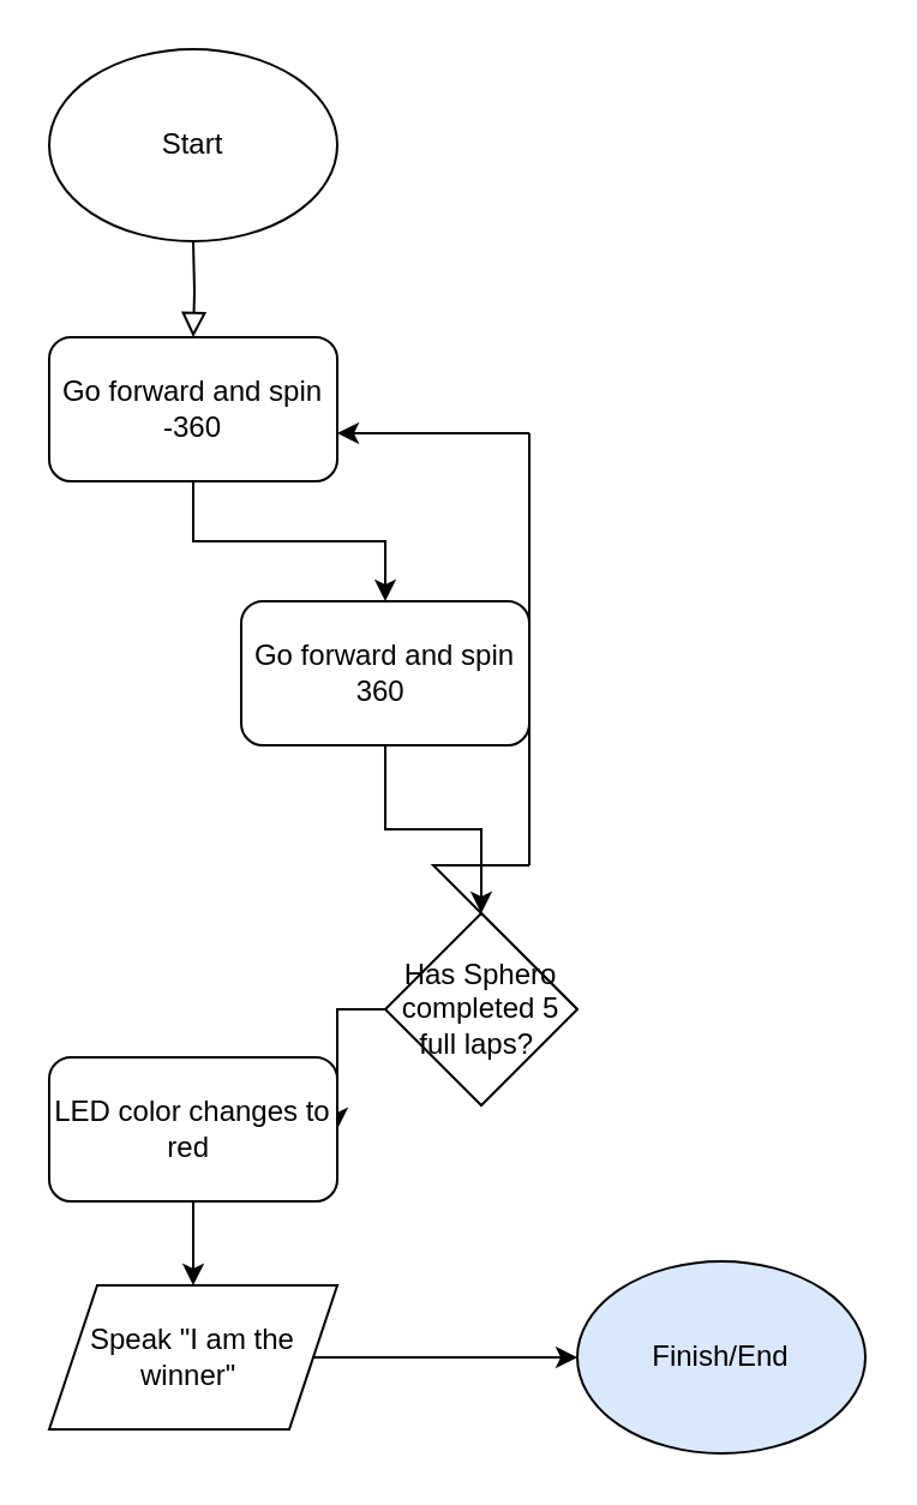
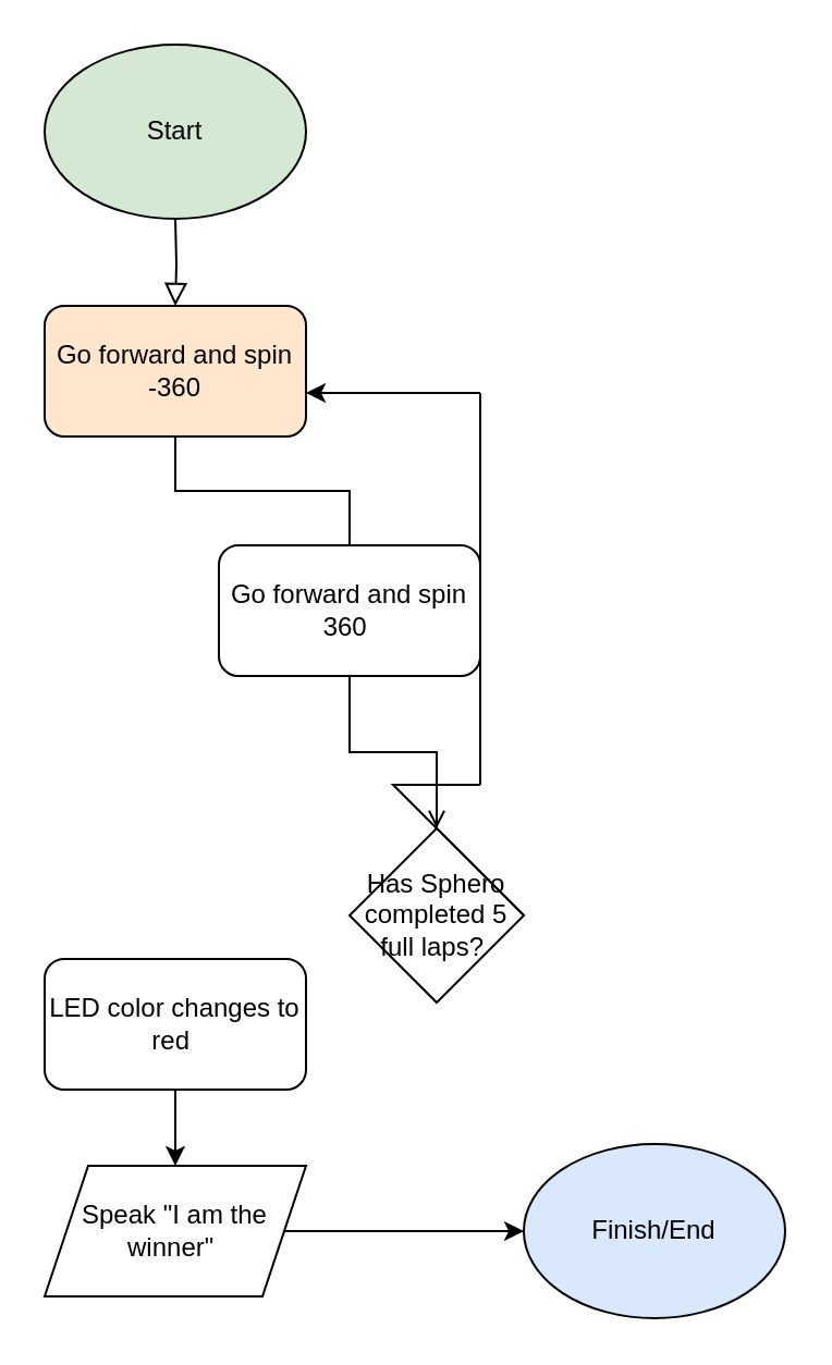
  <mxCell id="0" />
  <mxCell id="1" parent="0" />
  <mxCell id="2" value="" style="rounded=0;html=1;jettySize=auto;orthogonalLoop=1;fontSize=11;endArrow=block;endFill=0;endSize=8;strokeWidth=1;shadow=0;labelBackgroundColor=none;edgeStyle=orthogonalEdgeStyle;entryX=0.5;entryY=0;entryDx=0;entryDy=0;" parent="1" target="5" edge="1"><mxGeometry relative="1" as="geometry"><mxPoint x="80" y="100" as="sourcePoint" /><mxPoint x="80" y="130" as="targetPoint" /></mxGeometry></mxCell>
- <mxCell id="3" value="Start" style="ellipse;whiteSpace=wrap;html=1;" vertex="1" parent="1"><mxGeometry x="20" y="20" width="120" height="80" as="geometry" /></mxCell>
- <mxCell id="4" value="" style="edgeStyle=orthogonalEdgeStyle;rounded=0;orthogonalLoop=1;jettySize=auto;html=1;" edge="1" parent="1" source="5" target="7"><mxGeometry relative="1" as="geometry" /></mxCell>
- <mxCell id="5" value="Go forward and spin -360" style="rounded=1;whiteSpace=wrap;html=1;" vertex="1" parent="1"><mxGeometry x="20" y="140" width="120" height="60" as="geometry" /></mxCell>
- <mxCell id="6" value="" style="edgeStyle=orthogonalEdgeStyle;rounded=0;orthogonalLoop=1;jettySize=auto;html=1;" edge="1" parent="1" source="7" target="12"><mxGeometry relative="1" as="geometry" /></mxCell>
+ <mxCell id="3" value="Start" style="ellipse;whiteSpace=wrap;html=1;fillColor=#d5e8d4;" vertex="1" parent="1"><mxGeometry x="20" y="20" width="120" height="80" as="geometry" /></mxCell>
+ <mxCell id="4" value="" style="edgeStyle=orthogonalEdgeStyle;rounded=0;orthogonalLoop=1;jettySize=auto;html=1;endArrow=none;" edge="1" parent="1" source="5" target="7"><mxGeometry relative="1" as="geometry" /></mxCell>
+ <mxCell id="5" value="Go forward and spin -360" style="rounded=1;whiteSpace=wrap;html=1;fillColor=#ffe6cc;" vertex="1" parent="1"><mxGeometry x="20" y="140" width="120" height="60" as="geometry" /></mxCell>
+ <mxCell id="6" value="" style="edgeStyle=orthogonalEdgeStyle;rounded=0;orthogonalLoop=1;jettySize=auto;html=1;endArrow=open;" edge="1" parent="1" source="7" target="12"><mxGeometry relative="1" as="geometry" /></mxCell>
  <mxCell id="7" value="Go forward and spin 360&amp;nbsp;" style="rounded=1;whiteSpace=wrap;html=1;" vertex="1" parent="1"><mxGeometry x="100" y="250" width="120" height="60" as="geometry" /></mxCell>
  <mxCell id="8" value="" style="endArrow=none;html=1;rounded=0;exitX=1;exitY=0.5;exitDx=0;exitDy=0;" edge="1" parent="1" source="12"><mxGeometry width="50" height="50" relative="1" as="geometry"><mxPoint x="140" y="300" as="sourcePoint" /><mxPoint x="220" y="360" as="targetPoint" /><Array as="points"><mxPoint x="180" y="360" /></Array></mxGeometry></mxCell>
  <mxCell id="9" value="" style="endArrow=none;html=1;rounded=0;" edge="1" parent="1"><mxGeometry width="50" height="50" relative="1" as="geometry"><mxPoint x="220" y="360" as="sourcePoint" /><mxPoint x="220" y="180" as="targetPoint" /></mxGeometry></mxCell>
  <mxCell id="10" value="" style="endArrow=classic;html=1;rounded=0;" edge="1" parent="1"><mxGeometry width="50" height="50" relative="1" as="geometry"><mxPoint x="220" y="180" as="sourcePoint" /><mxPoint x="140" y="180" as="targetPoint" /></mxGeometry></mxCell>
- <mxCell id="11" value="" style="edgeStyle=orthogonalEdgeStyle;rounded=0;orthogonalLoop=1;jettySize=auto;html=1;" edge="1" parent="1" source="12" target="14"><mxGeometry relative="1" as="geometry" /></mxCell>
  <mxCell id="12" value="Has Sphero completed 5 full laps?&amp;nbsp;" style="rhombus;whiteSpace=wrap;html=1;" vertex="1" parent="1"><mxGeometry x="160" y="380" width="80" height="80" as="geometry" /></mxCell>
  <mxCell id="13" style="edgeStyle=orthogonalEdgeStyle;rounded=0;orthogonalLoop=1;jettySize=auto;html=1;exitX=0.5;exitY=1;exitDx=0;exitDy=0;entryX=0.5;entryY=0;entryDx=0;entryDy=0;" edge="1" parent="1" source="14" target="16"><mxGeometry relative="1" as="geometry" /></mxCell>
  <mxCell id="14" value="LED color changes to red&amp;nbsp;" style="rounded=1;whiteSpace=wrap;html=1;" vertex="1" parent="1"><mxGeometry x="20" y="440" width="120" height="60" as="geometry" /></mxCell>
  <mxCell id="15" value="" style="edgeStyle=orthogonalEdgeStyle;rounded=0;orthogonalLoop=1;jettySize=auto;html=1;" edge="1" parent="1" source="16" target="17"><mxGeometry relative="1" as="geometry" /></mxCell>
  <mxCell id="16" value="Speak &quot;I am the winner&quot;&amp;nbsp;" style="shape=parallelogram;perimeter=parallelogramPerimeter;whiteSpace=wrap;html=1;fixedSize=1;" vertex="1" parent="1"><mxGeometry x="20" y="535" width="120" height="60" as="geometry" /></mxCell>
  <mxCell id="17" value="Finish/End" style="ellipse;whiteSpace=wrap;html=1;fillColor=#dae8fc;" vertex="1" parent="1"><mxGeometry x="240" y="525" width="120" height="80" as="geometry" /></mxCell>
